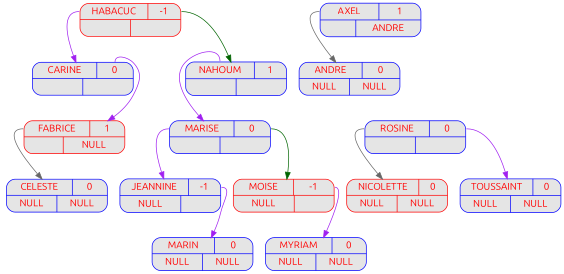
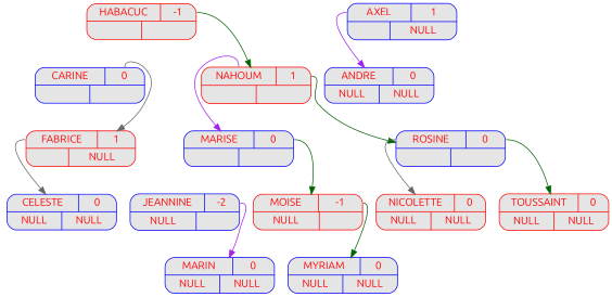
  digraph {
    fontname=Ubuntu
    node [color=blue fillcolor=grey90 fontcolor=red fontname=Ubuntu fontsize=14 shape=record style="rounded, filled"]
    edge [color=purple fontname=Ubuntu tailport=d]
    n1 [color=red label="{{<g> HABACUC | <d> -1 } | { <g> | <d>}}" width=2]
    n2 [label="{{<g> CARINE | <d> 0 } | { <g> | <d>}}" width=2]
-   n3 [label="{{<g> NAHOUM | <d> 1 } | { <g> | <d>}}" width=2]
+   n3 [color=red label="{{<g> NAHOUM | <d> 1 } | { <g> | <d>}}" width=2]
    n4 [color=red label="{{<g> FABRICE | <d> 1 }| { <g> | <d> NULL}}" width=2]
    n5 [label="{{<g> MARISE | <d> 0 } | { <g> | <d>}}" width=2]
    n6 [label="{{<g> ROSINE | <d> 0 } | { <g> | <d>}}" width=2]
-   n7 [label="{{<g> AXEL | <d> 1 }| { <g> | <d> ANDRE}}" width=2]
+   n7 [label="{{<g> AXEL | <d> 1 }| { <g> | <d> NULL}}" width=2]
    n8 [label="{{<g> ANDRE | <d> 0 }| { <g> NULL | <d> NULL}}" width=2]
    n9 [label="{{<g> CELESTE | <d> 0 }| { <g> NULL | <d> NULL}}" width=2]
-   n10 [label="{{<g> JEANNINE | <d> -1 }| { <g> NULL | <d> }}" width=2]
+   n10 [label="{{<g> JEANNINE | <d> -2 }| { <g> NULL | <d> }}" width=2]
    n11 [color=red label="{{<g> MOISE | <d> -1 }| { <g> NULL | <d> }}" width=2]
    n12 [color=red label="{{<g> NICOLETTE | <d> 0 }| { <g> NULL | <d> NULL}}" width=2]
-   n13 [label="{{<g> TOUSSAINT | <d> 0 }| { <g> NULL | <d> NULL}}" width=2]
+   n13 [color=red label="{{<g> TOUSSAINT | <d> 0 }| { <g> NULL | <d> NULL}}" width=2]
    n14 [label="{{<g> MARIN | <d> 0 }| { <g> NULL | <d> NULL}}" width=2]
    n15 [label="{{<g> MYRIAM | <d> 0 }| { <g> NULL | <d> NULL}}" width=2]
-   n1 -> n2 [tailport=g]
    n1 -> n3 [color=darkgreen]
-   n2 -> n4
+   n2 -> n4 [color=gray40]
    n3 -> n5 [tailport=g]
+   n3 -> n6 [color=darkgreen]
    n4 -> n9 [color=gray40 tailport=g]
-   n5 -> n10 [tailport=g]
    n5 -> n11 [color=darkgreen]
    n6 -> n12 [color=gray40 tailport=g]
-   n6 -> n13
-   n7 -> n8 [color=gray40 tailport=g]
+   n6 -> n13 [color=darkgreen]
+   n7 -> n8 [tailport=g]
    n10 -> n14
-   n11 -> n15
+   n11 -> n15 [color=darkgreen]
  }
